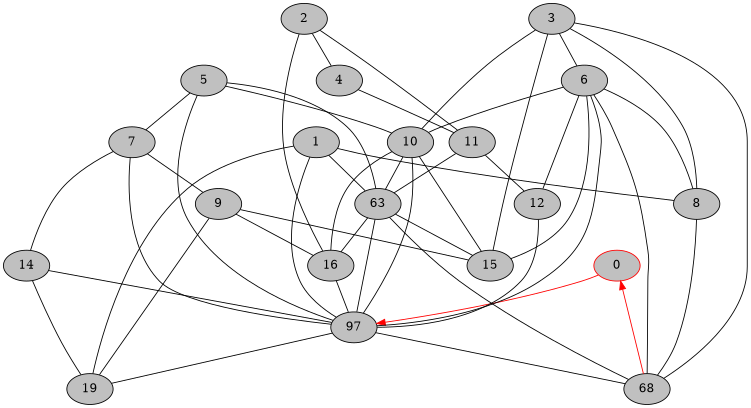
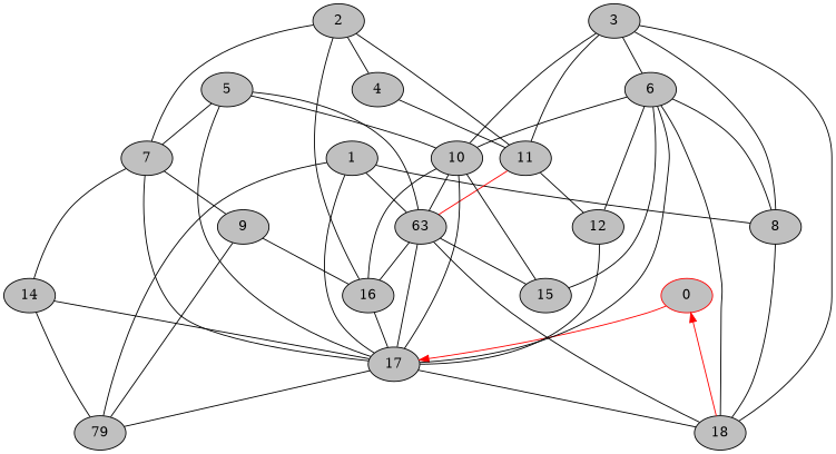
  digraph {
    node [fillcolor=gray style=filled]
    edge [dir=none]
    0 [color=red]
-   17 [label=97]
-   18 [label=68]
-   19
+   17
+   18
+   19 [label=79]
    1
    8
    n7 [label=63]
    16
    15
    2
    4
    7
    11
    9
    14
    12
    3
    6
    10
    5
    0 -> 17 [color=red dir=forward]
    17 -> 18
    17 -> 19
    18 -> 0 [color=red dir=forward]
    1 -> 17
    1 -> 19
    1 -> 8
    1 -> n7
    8 -> 18
    n7 -> 17
    n7 -> 18
    n7 -> 16
    n7 -> 15
    16 -> 17
    2 -> 16
    2 -> 4
+   2 -> 7
    2 -> 11
    4 -> 11
    7 -> 17
    7 -> 9
    7 -> 14
-   11 -> n7
+   11 -> n7 [color=red]
    11 -> 12
    9 -> 19
    9 -> 16
-   9 -> 15
    14 -> 17
    14 -> 19
    12 -> 17
    3 -> 18
    3 -> 8
-   3 -> 15
+   3 -> 11
    3 -> 6
    3 -> 10
    6 -> 17
    6 -> 18
    6 -> 8
    6 -> 15
    6 -> 12
    6 -> 10
    10 -> 17
    10 -> n7
    10 -> 16
    10 -> 15
    5 -> 17
    5 -> n7
    5 -> 7
    5 -> 10
  }
